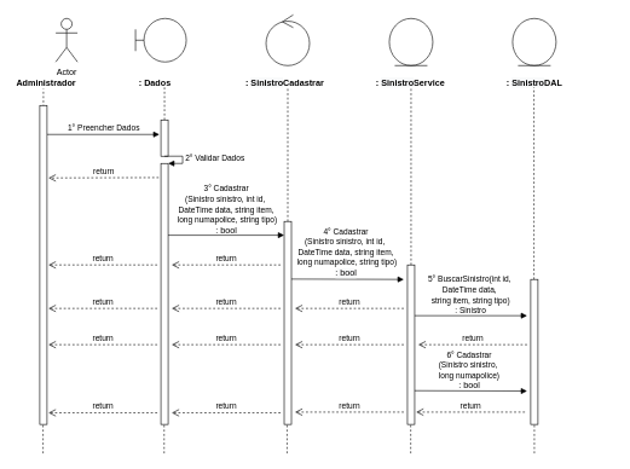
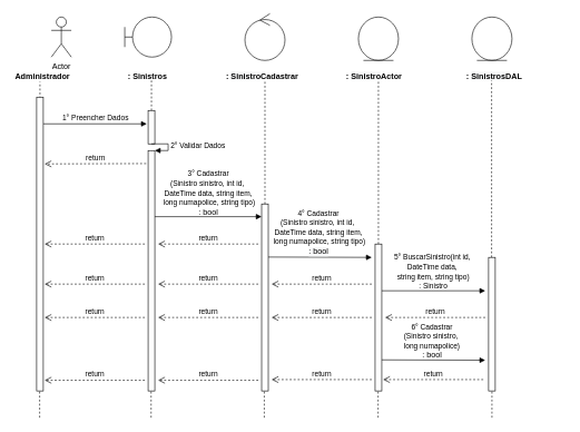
  <mxCell id="0" />
  <mxCell id="1" parent="0" />
  <mxCell id="2" value="Actor" parent="1" vertex="1" style="shape=umlActor;verticalLabelPosition=bottom;labelBackgroundColor=#ffffff;verticalAlign=top;html=1;"><mxGeometry x="76" y="25" as="geometry" height="60" width="30" /></mxCell>
  <mxCell id="3" value="&lt;b&gt;Administrador&lt;/b&gt;" parent="1" vertex="1" style="text;html=1;resizable=0;points=[];autosize=1;align=left;verticalAlign=top;spacingTop=-4;"><mxGeometry as="geometry" height="20" width="100" y="105" x="20" /></mxCell>
  <mxCell id="4" value="" parent="1" style="endArrow=none;dashed=1;html=1;entryX=0.511;entryY=1.25;entryDx=0;entryDy=0;entryPerimeter=0;" edge="1"><mxGeometry as="geometry" height="50" width="50" relative="1"><mxPoint as="sourcePoint" y="465" x="59" /><mxPoint as="targetPoint" y="122" x="58.99" /></mxGeometry></mxCell>
  <mxCell id="5" value="" parent="1" vertex="1" style="shape=umlBoundary;whiteSpace=wrap;html=1;"><mxGeometry as="geometry" height="60" width="70" y="25" x="186" /></mxCell>
- <mxCell id="6" value="&lt;b&gt;: Dados&lt;/b&gt;" parent="1" vertex="1" style="text;html=1;"><mxGeometry as="geometry" height="30" width="150" y="100" x="189" /></mxCell>
+ <mxCell id="6" value="&lt;b&gt;: Sinistros&lt;/b&gt;" parent="1" vertex="1" style="text;html=1;"><mxGeometry as="geometry" height="30" width="150" y="100" x="189" /></mxCell>
  <mxCell id="7" source="18" value="" parent="1" style="endArrow=none;dashed=1;html=1;entryX=0.511;entryY=1.25;entryDx=0;entryDy=0;entryPerimeter=0;" edge="1"><mxGeometry as="geometry" height="50" width="50" relative="1"><mxPoint as="sourcePoint" y="465" x="226" /><mxPoint as="targetPoint" y="120" x="225.99" /></mxGeometry></mxCell>
  <mxCell id="8" value="" parent="1" vertex="1" style="ellipse;shape=umlControl;whiteSpace=wrap;html=1;"><mxGeometry as="geometry" height="70" width="60" y="20" x="366" /></mxCell>
  <mxCell id="9" value="&lt;b&gt;: &lt;/b&gt;&lt;span style=&quot;display: inline ; float: none ; background-color: rgb(248 , 249 , 250) ; color: rgb(0 , 0 , 0) ; font-family: &amp;#34;helvetica&amp;#34; ; font-size: 12px ; font-style: normal ; font-variant: normal ; font-weight: 700 ; letter-spacing: normal ; text-align: left ; text-decoration: none ; text-indent: 0px ; text-transform: none ; white-space: nowrap ; word-spacing: 0px&quot;&gt;Sinistro&lt;/span&gt;&lt;b&gt;Cadastrar&lt;/b&gt;" parent="1" vertex="1" style="text;html=1;"><mxGeometry as="geometry" height="30" width="150" y="100" x="336" /></mxCell>
  <mxCell id="10" source="25" value="" parent="1" style="endArrow=none;dashed=1;html=1;entryX=0.511;entryY=1.25;entryDx=0;entryDy=0;entryPerimeter=0;" edge="1"><mxGeometry as="geometry" height="50" width="50" relative="1"><mxPoint as="sourcePoint" y="465" x="396" /><mxPoint as="targetPoint" y="120" x="395.99" /></mxGeometry></mxCell>
  <mxCell id="11" value="" parent="1" vertex="1" style="ellipse;shape=umlEntity;whiteSpace=wrap;html=1;"><mxGeometry as="geometry" height="65" width="60" y="25" x="536" /></mxCell>
- <mxCell id="12" value="&lt;b&gt;: &lt;/b&gt;&lt;span style=&quot;display: inline ; float: none ; background-color: rgb(248 , 249 , 250) ; color: rgb(0 , 0 , 0) ; font-family: &amp;#34;helvetica&amp;#34; ; font-size: 12px ; font-style: normal ; font-variant: normal ; font-weight: 700 ; letter-spacing: normal ; text-align: left ; text-decoration: none ; text-indent: 0px ; text-transform: none ; white-space: nowrap ; word-spacing: 0px&quot;&gt;Sinistro&lt;/span&gt;&lt;b&gt;Service&lt;/b&gt;" parent="1" vertex="1" style="text;html=1;"><mxGeometry as="geometry" height="30" width="150" y="100" x="516" /></mxCell>
+ <mxCell id="12" value="&lt;b&gt;: &lt;/b&gt;&lt;span style=&quot;display: inline ; float: none ; background-color: rgb(248 , 249 , 250) ; color: rgb(0 , 0 , 0) ; font-family: &amp;#34;helvetica&amp;#34; ; font-size: 12px ; font-style: normal ; font-variant: normal ; font-weight: 700 ; letter-spacing: normal ; text-align: left ; text-decoration: none ; text-indent: 0px ; text-transform: none ; white-space: nowrap ; word-spacing: 0px&quot;&gt;Sinistro&lt;/span&gt;&lt;b&gt;Actor&lt;/b&gt;" parent="1" vertex="1" style="text;html=1;"><mxGeometry as="geometry" height="30" width="150" y="100" x="516" /></mxCell>
  <mxCell id="13" value="" parent="1" vertex="1" style="ellipse;shape=umlEntity;whiteSpace=wrap;html=1;"><mxGeometry as="geometry" height="65" width="60" y="25" x="706" /></mxCell>
- <mxCell id="14" value="&lt;b&gt;: &lt;/b&gt;&lt;span style=&quot;display: inline ; float: none ; background-color: rgb(248 , 249 , 250) ; color: rgb(0 , 0 , 0) ; font-family: &amp;#34;helvetica&amp;#34; ; font-size: 12px ; font-style: normal ; font-variant: normal ; font-weight: 700 ; letter-spacing: normal ; text-align: left ; text-decoration: none ; text-indent: 0px ; text-transform: none ; white-space: nowrap ; word-spacing: 0px&quot;&gt;Sinistro&lt;/span&gt;&lt;b&gt;DAL&lt;/b&gt;" parent="1" vertex="1" style="text;html=1;"><mxGeometry as="geometry" height="30" width="150" y="100" x="696" /></mxCell>
+ <mxCell id="14" value="&lt;b&gt;: &lt;/b&gt;&lt;span style=&quot;display: inline ; float: none ; background-color: rgb(248 , 249 , 250) ; color: rgb(0 , 0 , 0) ; font-family: &amp;#34;helvetica&amp;#34; ; font-size: 12px ; font-style: normal ; font-variant: normal ; font-weight: 700 ; letter-spacing: normal ; text-align: left ; text-decoration: none ; text-indent: 0px ; text-transform: none ; white-space: nowrap ; word-spacing: 0px&quot;&gt;Sinistros&lt;/span&gt;&lt;b&gt;DAL&lt;/b&gt;" parent="1" vertex="1" style="text;html=1;"><mxGeometry as="geometry" height="30" width="150" y="100" x="696" /></mxCell>
  <mxCell id="15" source="30" value="" parent="1" style="endArrow=none;dashed=1;html=1;entryX=0.511;entryY=1.25;entryDx=0;entryDy=0;entryPerimeter=0;" edge="1"><mxGeometry as="geometry" height="50" width="50" relative="1"><mxPoint as="sourcePoint" y="464" x="566" /><mxPoint as="targetPoint" y="119" x="565.99" /></mxGeometry></mxCell>
  <mxCell id="16" source="34" value="" parent="1" style="endArrow=none;dashed=1;html=1;entryX=0.511;entryY=1.25;entryDx=0;entryDy=0;entryPerimeter=0;" edge="1"><mxGeometry as="geometry" height="50" width="50" relative="1"><mxPoint as="sourcePoint" y="465" x="735.5" /><mxPoint as="targetPoint" y="120" x="735.49" /></mxGeometry></mxCell>
  <mxCell id="17" source="28" value="1° Preencher Dados" parent="1" style="html=1;verticalAlign=bottom;endArrow=block;" edge="1"><mxGeometry as="geometry" width="80" relative="1"><mxPoint as="sourcePoint" y="185" x="59" /><mxPoint as="targetPoint" y="185" x="219" /><mxPoint as="offset" /></mxGeometry></mxCell>
  <mxCell id="18" value="" parent="1" vertex="1" style="html=1;points=[];perimeter=orthogonalPerimeter;"><mxGeometry as="geometry" height="50" width="10" y="165" x="221" /></mxCell>
  <mxCell id="19" source="21" value="" parent="1" style="endArrow=none;dashed=1;html=1;entryX=0.511;entryY=1.25;entryDx=0;entryDy=0;entryPerimeter=0;" edge="1" target="18"><mxGeometry as="geometry" height="50" width="50" relative="1"><mxPoint as="sourcePoint" y="465" x="226" /><mxPoint as="targetPoint" y="120" x="225.99" /></mxGeometry></mxCell>
  <mxCell id="20" value="2° Validar Dados" parent="1" style="edgeStyle=orthogonalEdgeStyle;html=1;align=left;spacingLeft=2;endArrow=block;rounded=0;entryX=1;entryY=0;" edge="1" target="21"><mxGeometry as="geometry" relative="1"><mxPoint as="sourcePoint" y="215" x="226" /><Array as="points"><mxPoint y="215" x="251" /></Array></mxGeometry></mxCell>
  <mxCell id="21" value="" parent="1" vertex="1" style="html=1;points=[];perimeter=orthogonalPerimeter;"><mxGeometry as="geometry" height="360" width="10" y="225" x="221" /></mxCell>
  <mxCell id="22" value="return" parent="1" style="html=1;verticalAlign=bottom;endArrow=open;dashed=1;endSize=8;" edge="1"><mxGeometry as="geometry" relative="1"><mxPoint as="sourcePoint" y="244.5" x="218" /><mxPoint as="targetPoint" y="245" x="66" /></mxGeometry></mxCell>
  <mxCell id="23" value="" parent="1" style="html=1;verticalAlign=bottom;endArrow=block;" edge="1"><mxGeometry as="geometry" width="80" relative="1"><mxPoint as="sourcePoint" y="324" x="231" /><mxPoint as="targetPoint" y="324" x="391" /></mxGeometry></mxCell>
  <mxCell id="24" value="&lt;span style=&quot;font-size: 11px&quot;&gt;3° Cadastrar&lt;br&gt;(Sinistro sinistro, int id,&amp;nbsp;&lt;br&gt;DateTime data, string item,&lt;br&gt;&amp;nbsp;long numapolice, string tipo)&lt;br&gt;&lt;/span&gt;: bool" parent="1" vertex="1" style="text;html=1;resizable=0;points=[];autosize=1;align=center;verticalAlign=top;spacingTop=-4;"><mxGeometry as="geometry" height="70" width="160" y="250" x="231" /></mxCell>
  <mxCell id="25" value="" parent="1" vertex="1" style="html=1;points=[];perimeter=orthogonalPerimeter;"><mxGeometry as="geometry" height="280" width="10" y="305" x="391" /></mxCell>
  <mxCell id="26" value="return" parent="1" style="html=1;verticalAlign=bottom;endArrow=open;dashed=1;endSize=8;" edge="1"><mxGeometry as="geometry" relative="1"><mxPoint as="sourcePoint" y="365" x="386" /><mxPoint as="targetPoint" y="365" x="236" /></mxGeometry></mxCell>
  <mxCell id="27" value="return" parent="1" style="html=1;verticalAlign=bottom;endArrow=open;dashed=1;endSize=8;" edge="1"><mxGeometry as="geometry" relative="1"><mxPoint as="sourcePoint" y="365" x="216" /><mxPoint as="targetPoint" y="365" x="66" /></mxGeometry></mxCell>
  <mxCell id="28" value="" parent="1" vertex="1" style="html=1;points=[];perimeter=orthogonalPerimeter;"><mxGeometry as="geometry" height="440" width="10" y="145" x="54" /></mxCell>
  <mxCell id="29" value="" parent="1" style="html=1;verticalAlign=bottom;endArrow=block;" edge="1"><mxGeometry as="geometry" width="80" relative="1"><mxPoint as="sourcePoint" y="384.5" x="401" /><mxPoint as="targetPoint" y="385" x="556" /></mxGeometry></mxCell>
  <mxCell id="30" value="" parent="1" vertex="1" style="html=1;points=[];perimeter=orthogonalPerimeter;"><mxGeometry as="geometry" height="220" width="10" y="365" x="561" /></mxCell>
  <mxCell id="31" value="return" parent="1" style="html=1;verticalAlign=bottom;endArrow=open;dashed=1;endSize=8;" edge="1"><mxGeometry as="geometry" relative="1"><mxPoint as="sourcePoint" y="425" x="556" /><mxPoint as="targetPoint" y="425" x="406" /></mxGeometry></mxCell>
  <mxCell id="32" value="return" parent="1" style="html=1;verticalAlign=bottom;endArrow=open;dashed=1;endSize=8;" edge="1"><mxGeometry as="geometry" relative="1"><mxPoint as="sourcePoint" y="425" x="386" /><mxPoint as="targetPoint" y="425" x="236" /></mxGeometry></mxCell>
  <mxCell id="33" value="return" parent="1" style="html=1;verticalAlign=bottom;endArrow=open;dashed=1;endSize=8;" edge="1"><mxGeometry as="geometry" relative="1"><mxPoint as="sourcePoint" y="425" x="216" /><mxPoint as="targetPoint" y="425" x="66" /></mxGeometry></mxCell>
  <mxCell id="34" value="" parent="1" vertex="1" style="html=1;points=[];perimeter=orthogonalPerimeter;"><mxGeometry as="geometry" height="200" width="10" y="385" x="731" /></mxCell>
  <mxCell id="35" value="" parent="1" style="html=1;verticalAlign=bottom;endArrow=block;" edge="1"><mxGeometry as="geometry" width="80" relative="1"><mxPoint as="sourcePoint" y="435" x="571" /><mxPoint as="targetPoint" y="435" x="726" /></mxGeometry></mxCell>
  <mxCell id="36" value="return" parent="1" style="html=1;verticalAlign=bottom;endArrow=open;dashed=1;endSize=8;" edge="1"><mxGeometry as="geometry" relative="1"><mxPoint as="sourcePoint" y="475" x="726" /><mxPoint as="targetPoint" y="475" x="576" /></mxGeometry></mxCell>
  <mxCell id="37" value="return" parent="1" style="html=1;verticalAlign=bottom;endArrow=open;dashed=1;endSize=8;" edge="1"><mxGeometry as="geometry" relative="1"><mxPoint as="sourcePoint" y="475" x="556" /><mxPoint as="targetPoint" y="475" x="406" /></mxGeometry></mxCell>
  <mxCell id="38" value="return" parent="1" style="html=1;verticalAlign=bottom;endArrow=open;dashed=1;endSize=8;" edge="1"><mxGeometry as="geometry" relative="1"><mxPoint as="sourcePoint" y="475" x="386" /><mxPoint as="targetPoint" y="475" x="236" /></mxGeometry></mxCell>
  <mxCell id="39" value="return" parent="1" style="html=1;verticalAlign=bottom;endArrow=open;dashed=1;endSize=8;" edge="1"><mxGeometry as="geometry" relative="1"><mxPoint as="sourcePoint" y="475" x="216" /><mxPoint as="targetPoint" y="475" x="66" /></mxGeometry></mxCell>
  <mxCell id="40" value="" parent="1" style="html=1;verticalAlign=bottom;endArrow=block;" edge="1"><mxGeometry as="geometry" width="80" relative="1"><mxPoint as="sourcePoint" y="538.5" x="571" /><mxPoint as="targetPoint" y="539" x="726" /></mxGeometry></mxCell>
  <mxCell id="41" value="return" parent="1" style="html=1;verticalAlign=bottom;endArrow=open;dashed=1;endSize=8;" edge="1"><mxGeometry as="geometry" relative="1"><mxPoint as="sourcePoint" y="568" x="723" /><mxPoint as="targetPoint" y="568" x="573" /></mxGeometry></mxCell>
  <mxCell id="42" value="return" parent="1" style="html=1;verticalAlign=bottom;endArrow=open;dashed=1;endSize=8;" edge="1"><mxGeometry as="geometry" relative="1"><mxPoint as="sourcePoint" y="568" x="556" /><mxPoint as="targetPoint" y="568" x="406" /></mxGeometry></mxCell>
  <mxCell id="43" value="return" parent="1" style="html=1;verticalAlign=bottom;endArrow=open;dashed=1;endSize=8;" edge="1"><mxGeometry as="geometry" relative="1"><mxPoint as="sourcePoint" y="569" x="386" /><mxPoint as="targetPoint" y="569" x="236" /></mxGeometry></mxCell>
  <mxCell id="44" value="return" parent="1" style="html=1;verticalAlign=bottom;endArrow=open;dashed=1;endSize=8;" edge="1"><mxGeometry as="geometry" relative="1"><mxPoint as="sourcePoint" y="569" x="216" /><mxPoint as="targetPoint" y="569" x="66" /></mxGeometry></mxCell>
  <mxCell id="45" value="" parent="1" style="endArrow=none;dashed=1;html=1;" edge="1"><mxGeometry as="geometry" height="50" width="50" relative="1"><mxPoint as="sourcePoint" y="625" x="58.5" /><mxPoint as="targetPoint" y="585" x="58.5" /></mxGeometry></mxCell>
  <mxCell id="46" value="" parent="1" style="endArrow=none;dashed=1;html=1;" edge="1"><mxGeometry as="geometry" height="50" width="50" relative="1"><mxPoint as="sourcePoint" y="625" x="225.5" /><mxPoint as="targetPoint" y="585" x="225.5" /></mxGeometry></mxCell>
  <mxCell id="47" value="" parent="1" style="endArrow=none;dashed=1;html=1;" edge="1"><mxGeometry as="geometry" height="50" width="50" relative="1"><mxPoint as="sourcePoint" y="625" x="395" /><mxPoint as="targetPoint" y="585" x="395" /></mxGeometry></mxCell>
  <mxCell id="48" value="" parent="1" style="endArrow=none;dashed=1;html=1;" edge="1"><mxGeometry as="geometry" height="50" width="50" relative="1"><mxPoint as="sourcePoint" y="625" x="565.5" /><mxPoint as="targetPoint" y="585" x="565.5" /></mxGeometry></mxCell>
  <mxCell id="49" value="" parent="1" style="endArrow=none;dashed=1;html=1;" edge="1"><mxGeometry as="geometry" height="50" width="50" relative="1"><mxPoint as="sourcePoint" y="625" x="736" /><mxPoint as="targetPoint" y="585" x="736" /></mxGeometry></mxCell>
  <mxCell id="50" value="&lt;span style=&quot;font-size: 11px&quot;&gt;4° &lt;span style=&quot;color: rgb(0 , 0 , 0) ; font-family: &amp;#34;helvetica&amp;#34; ; font-size: 11px ; font-style: normal ; font-variant: normal ; font-weight: 400 ; letter-spacing: normal ; text-align: center ; text-decoration: none ; text-indent: 0px ; text-transform: none ; white-space: nowrap ; word-spacing: 0px&quot;&gt;Cadastrar&lt;br&gt;(Sinistro sinistro, int id,&amp;nbsp;&lt;br&gt;DateTime data, string item,&lt;br&gt;&amp;nbsp;long numapolice, string tipo)&lt;br&gt;&lt;/span&gt;&lt;span style=&quot;display: inline ; float: none ; background-color: rgb(248 , 249 , 250) ; color: rgb(0 , 0 , 0) ; font-family: &amp;#34;helvetica&amp;#34; ; font-size: 12px ; font-style: normal ; font-variant: normal ; font-weight: normal ; letter-spacing: normal ; line-height: 1.2 ; overflow-wrap: normal ; text-align: center ; text-decoration: none ; text-indent: 0px ; text-transform: none ; white-space: nowrap ; word-spacing: 0px&quot;&gt;: bool&lt;/span&gt;&lt;/span&gt;" parent="1" vertex="1" style="text;html=1;resizable=0;points=[];autosize=1;align=center;verticalAlign=top;spacingTop=-4;"><mxGeometry as="geometry" height="70" width="160" y="309" x="396" /></mxCell>
  <mxCell id="51" value="&lt;span style=&quot;font-size: 11px&quot;&gt;5°&amp;nbsp;BuscarSinistro(int id,&amp;nbsp;&lt;br&gt;DateTime data,&amp;nbsp;&lt;br&gt;string item, string tipo)&lt;br&gt;: Sinistro&lt;br&gt;&lt;/span&gt;" parent="1" vertex="1" style="text;html=1;resizable=0;points=[];autosize=1;align=center;verticalAlign=top;spacingTop=-4;"><mxGeometry as="geometry" height="60" width="130" y="375" x="583" /></mxCell>
  <mxCell id="52" value="&lt;span style=&quot;font-size: 11px&quot;&gt;6°&amp;nbsp;Cadastrar&lt;br&gt;(Sinistro sinistro,&amp;nbsp;&lt;br&gt;long numapolice)&lt;br&gt;&lt;/span&gt;: bool" parent="1" vertex="1" style="text;html=1;resizable=0;points=[];autosize=1;align=center;verticalAlign=top;spacingTop=-4;"><mxGeometry as="geometry" height="60" width="100" y="479" x="596" /></mxCell>
